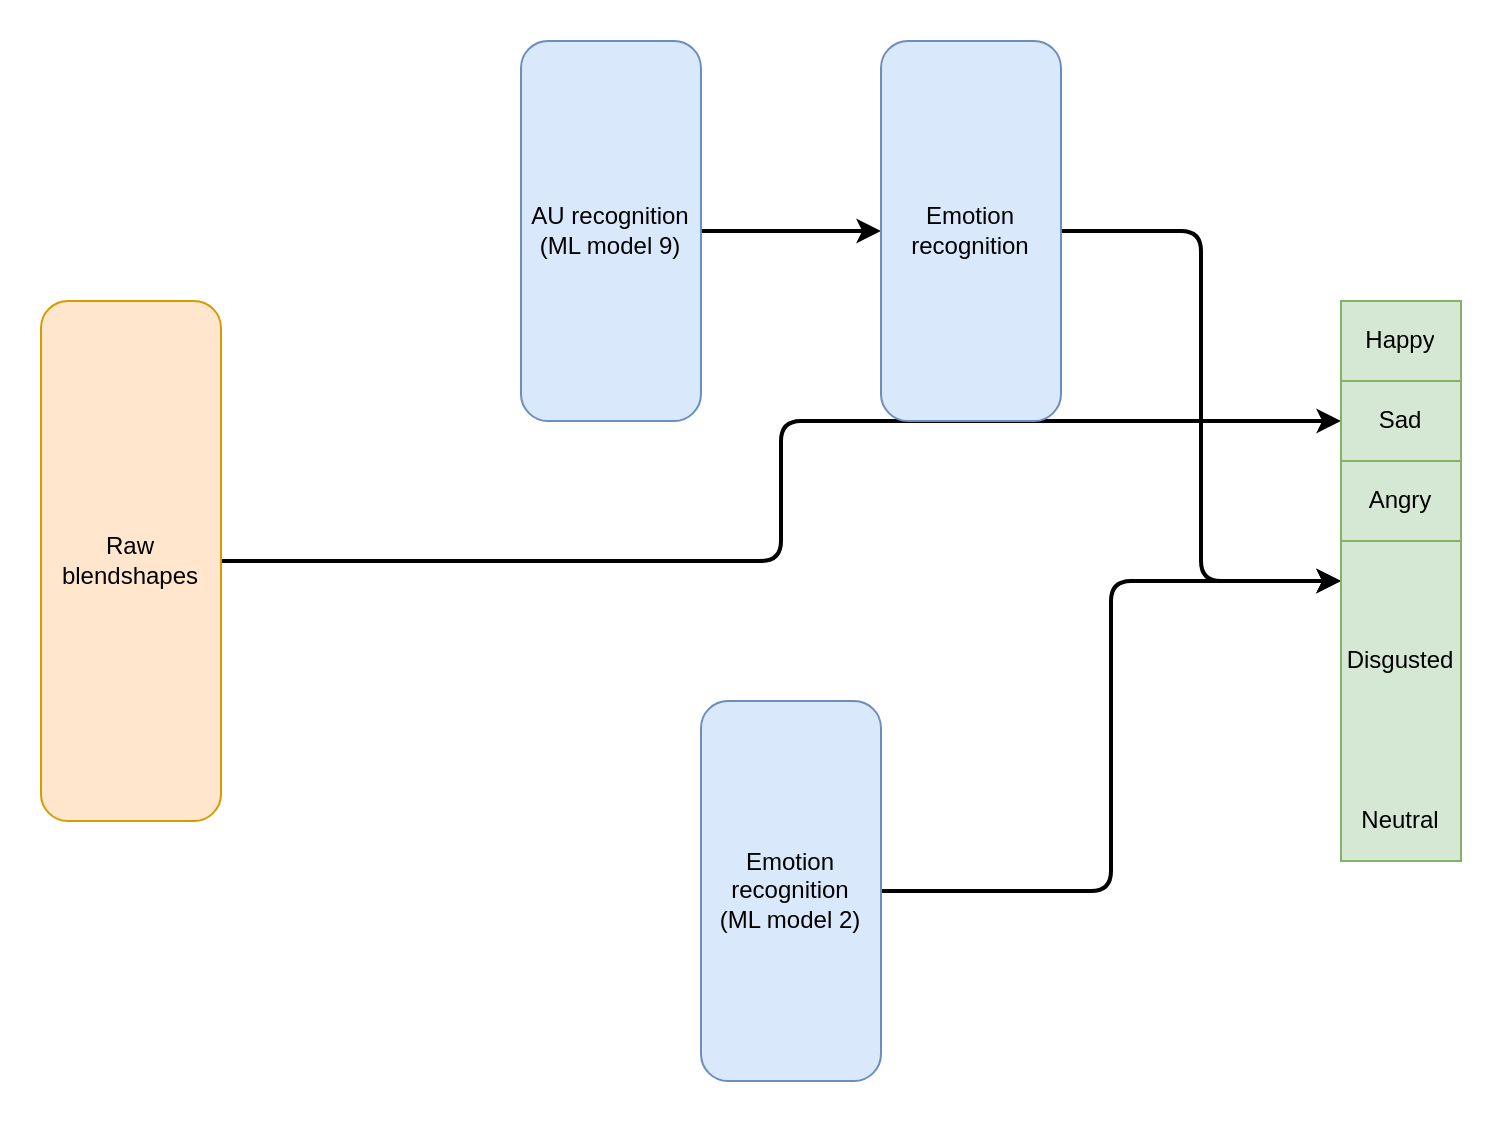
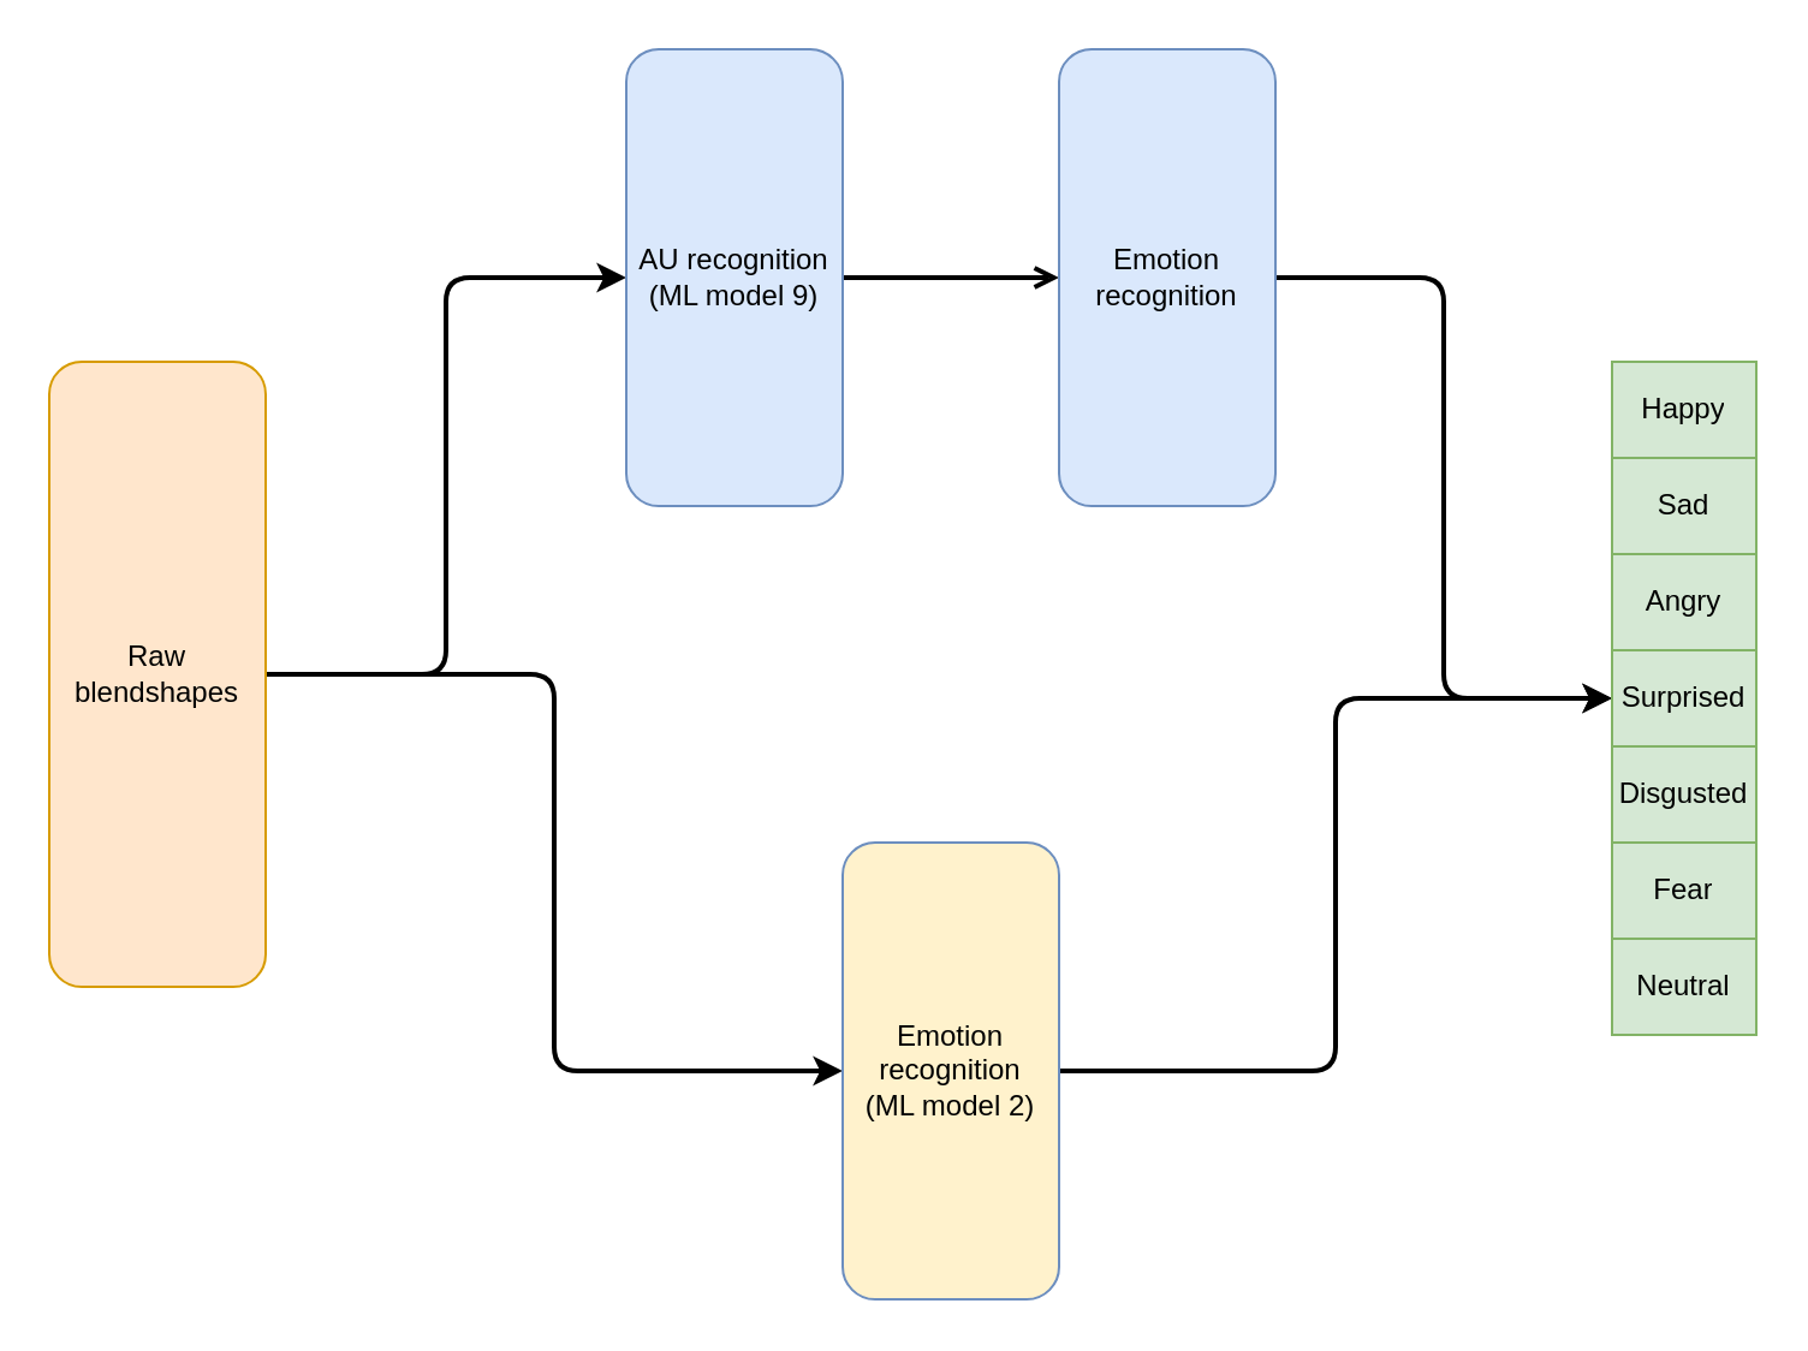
  <mxCell id="0" />
  <mxCell id="1" parent="0" />
- <mxCell id="3" style="edgeStyle=orthogonalEdgeStyle;orthogonalLoop=1;jettySize=auto;html=1;exitX=1;exitY=0.5;exitDx=0;exitDy=0;strokeWidth=2;shadow=0;" edge="1" parent="1" source="4" target="15"><mxGeometry relative="1" as="geometry" /></mxCell>
+ <mxCell id="2" style="edgeStyle=orthogonalEdgeStyle;orthogonalLoop=1;jettySize=auto;html=1;exitX=1;exitY=0.5;exitDx=0;exitDy=0;entryX=0;entryY=0.5;entryDx=0;entryDy=0;strokeWidth=2;" edge="1" parent="1" source="4" target="6"><mxGeometry relative="1" as="geometry" /></mxCell>
+ <mxCell id="3" style="edgeStyle=orthogonalEdgeStyle;orthogonalLoop=1;jettySize=auto;html=1;exitX=1;exitY=0.5;exitDx=0;exitDy=0;strokeWidth=2;shadow=0;" edge="1" parent="1" source="4" target="10"><mxGeometry relative="1" as="geometry" /></mxCell>
  <mxCell id="4" value="Raw blendshapes" style="whiteSpace=wrap;html=1;fillColor=#ffe6cc;strokeColor=#d79b00;rounded=1;" vertex="1" parent="1"><mxGeometry x="20" y="150" width="90" height="260" as="geometry" /></mxCell>
- <mxCell id="5" style="edgeStyle=orthogonalEdgeStyle;orthogonalLoop=1;jettySize=auto;html=1;exitX=1;exitY=0.5;exitDx=0;exitDy=0;entryX=0;entryY=0.5;entryDx=0;entryDy=0;strokeWidth=2;" edge="1" parent="1" source="6" target="8"><mxGeometry relative="1" as="geometry" /></mxCell>
+ <mxCell id="5" style="edgeStyle=orthogonalEdgeStyle;orthogonalLoop=1;jettySize=auto;html=1;exitX=1;exitY=0.5;exitDx=0;exitDy=0;entryX=0;entryY=0.5;entryDx=0;entryDy=0;strokeWidth=2;endArrow=open;" edge="1" parent="1" source="6" target="8"><mxGeometry relative="1" as="geometry" /></mxCell>
  <mxCell id="6" value="AU recognition&lt;br&gt;(ML model 9)" style="whiteSpace=wrap;html=1;fillColor=#dae8fc;strokeColor=#6c8ebf;rounded=1;" vertex="1" parent="1"><mxGeometry x="260" y="20" width="90" height="190" as="geometry" /></mxCell>
  <mxCell id="7" style="edgeStyle=orthogonalEdgeStyle;orthogonalLoop=1;jettySize=auto;html=1;exitX=1;exitY=0.5;exitDx=0;exitDy=0;strokeWidth=2;" edge="1" parent="1" source="8" target="18"><mxGeometry relative="1" as="geometry" /></mxCell>
  <mxCell id="8" value="Emotion recognition" style="whiteSpace=wrap;html=1;fillColor=#dae8fc;strokeColor=#6c8ebf;rounded=1;" vertex="1" parent="1"><mxGeometry x="440" y="20" width="90" height="190" as="geometry" /></mxCell>
  <mxCell id="9" style="edgeStyle=orthogonalEdgeStyle;orthogonalLoop=1;jettySize=auto;html=1;exitX=1;exitY=0.5;exitDx=0;exitDy=0;strokeWidth=2;" edge="1" parent="1" source="10" target="18"><mxGeometry relative="1" as="geometry" /></mxCell>
- <mxCell id="10" value="Emotion recognition&lt;br&gt;(ML model 2)" style="whiteSpace=wrap;html=1;fillColor=#dae8fc;strokeColor=#6c8ebf;rounded=1;" vertex="1" parent="1"><mxGeometry x="350" y="350" width="90" height="190" as="geometry" /></mxCell>
+ <mxCell id="10" value="Emotion recognition&lt;br&gt;(ML model 2)" style="whiteSpace=wrap;html=1;fillColor=#fff2cc;strokeColor=#6c8ebf;rounded=1;" vertex="1" parent="1"><mxGeometry x="350" y="350" width="90" height="190" as="geometry" /></mxCell>
  <mxCell id="11" value="" style="shape=table;startSize=0;container=1;collapsible=0;childLayout=tableLayout;fillColor=#d5e8d4;strokeColor=#82b366;shadow=0;rounded=1;" vertex="1" parent="1"><mxGeometry x="670" y="150" width="60" height="280" as="geometry" /></mxCell>
  <mxCell id="12" value="" style="shape=partialRectangle;collapsible=0;dropTarget=0;pointerEvents=0;fillColor=none;top=0;left=0;bottom=0;right=0;points=[[0,0.5],[1,0.5]];portConstraint=eastwest;rounded=1;" vertex="1" parent="11"><mxGeometry width="60" height="40" as="geometry" /></mxCell>
  <mxCell id="13" value="Happy" style="shape=partialRectangle;html=1;whiteSpace=wrap;connectable=0;overflow=hidden;fillColor=none;top=0;left=0;bottom=0;right=0;pointerEvents=1;rounded=1;" vertex="1" parent="12"><mxGeometry width="60" height="40" as="geometry"><mxRectangle width="60" height="40" as="alternateBounds" /></mxGeometry></mxCell>
  <mxCell id="14" value="" style="shape=partialRectangle;collapsible=0;dropTarget=0;pointerEvents=0;fillColor=none;top=0;left=0;bottom=0;right=0;points=[[0,0.5],[1,0.5]];portConstraint=eastwest;rounded=1;" vertex="1" parent="11"><mxGeometry y="40" width="60" height="40" as="geometry" /></mxCell>
  <mxCell id="15" value="Sad" style="shape=partialRectangle;html=1;whiteSpace=wrap;connectable=0;overflow=hidden;fillColor=none;top=0;left=0;bottom=0;right=0;pointerEvents=1;rounded=1;" vertex="1" parent="14"><mxGeometry width="60" height="40" as="geometry"><mxRectangle width="60" height="40" as="alternateBounds" /></mxGeometry></mxCell>
  <mxCell id="16" value="" style="shape=partialRectangle;collapsible=0;dropTarget=0;pointerEvents=0;fillColor=none;top=0;left=0;bottom=0;right=0;points=[[0,0.5],[1,0.5]];portConstraint=eastwest;rounded=1;" vertex="1" parent="11"><mxGeometry y="80" width="60" height="40" as="geometry" /></mxCell>
  <mxCell id="17" value="Angry" style="shape=partialRectangle;html=1;whiteSpace=wrap;connectable=0;overflow=hidden;fillColor=none;top=0;left=0;bottom=0;right=0;pointerEvents=1;rounded=1;" vertex="1" parent="16"><mxGeometry width="60" height="40" as="geometry"><mxRectangle width="60" height="40" as="alternateBounds" /></mxGeometry></mxCell>
  <mxCell id="18" value="" style="shape=partialRectangle;collapsible=0;dropTarget=0;pointerEvents=0;fillColor=none;top=0;left=0;bottom=0;right=0;points=[[0,0.5],[1,0.5]];portConstraint=eastwest;rounded=1;" vertex="1" parent="11"><mxGeometry y="120" width="60" height="40" as="geometry" /></mxCell>
+ <mxCell id="19" value="Surprised" style="shape=partialRectangle;html=1;whiteSpace=wrap;connectable=0;overflow=hidden;fillColor=none;top=0;left=0;bottom=0;right=0;pointerEvents=1;rounded=1;" vertex="1" parent="18"><mxGeometry width="60" height="40" as="geometry"><mxRectangle width="60" height="40" as="alternateBounds" /></mxGeometry></mxCell>
  <mxCell id="20" value="" style="shape=partialRectangle;collapsible=0;dropTarget=0;pointerEvents=0;fillColor=none;top=0;left=0;bottom=0;right=0;points=[[0,0.5],[1,0.5]];portConstraint=eastwest;rounded=1;" vertex="1" parent="11"><mxGeometry y="160" width="60" height="40" as="geometry" /></mxCell>
  <mxCell id="21" value="Disgusted" style="shape=partialRectangle;html=1;whiteSpace=wrap;connectable=0;overflow=hidden;fillColor=none;top=0;left=0;bottom=0;right=0;pointerEvents=1;rounded=1;" vertex="1" parent="20"><mxGeometry width="60" height="40" as="geometry"><mxRectangle width="60" height="40" as="alternateBounds" /></mxGeometry></mxCell>
  <mxCell id="22" value="" style="shape=partialRectangle;collapsible=0;dropTarget=0;pointerEvents=0;fillColor=none;top=0;left=0;bottom=0;right=0;points=[[0,0.5],[1,0.5]];portConstraint=eastwest;rounded=1;" vertex="1" parent="11"><mxGeometry y="200" width="60" height="40" as="geometry" /></mxCell>
+ <mxCell id="23" value="Fear" style="shape=partialRectangle;html=1;whiteSpace=wrap;connectable=0;overflow=hidden;fillColor=none;top=0;left=0;bottom=0;right=0;pointerEvents=1;rounded=1;" vertex="1" parent="22"><mxGeometry width="60" height="40" as="geometry"><mxRectangle width="60" height="40" as="alternateBounds" /></mxGeometry></mxCell>
  <mxCell id="24" value="" style="shape=partialRectangle;collapsible=0;dropTarget=0;pointerEvents=0;fillColor=none;top=0;left=0;bottom=0;right=0;points=[[0,0.5],[1,0.5]];portConstraint=eastwest;rounded=1;" vertex="1" parent="11"><mxGeometry y="240" width="60" height="40" as="geometry" /></mxCell>
  <mxCell id="25" value="Neutral" style="shape=partialRectangle;html=1;whiteSpace=wrap;connectable=0;overflow=hidden;fillColor=none;top=0;left=0;bottom=0;right=0;pointerEvents=1;rounded=1;" vertex="1" parent="24"><mxGeometry width="60" height="40" as="geometry"><mxRectangle width="60" height="40" as="alternateBounds" /></mxGeometry></mxCell>
